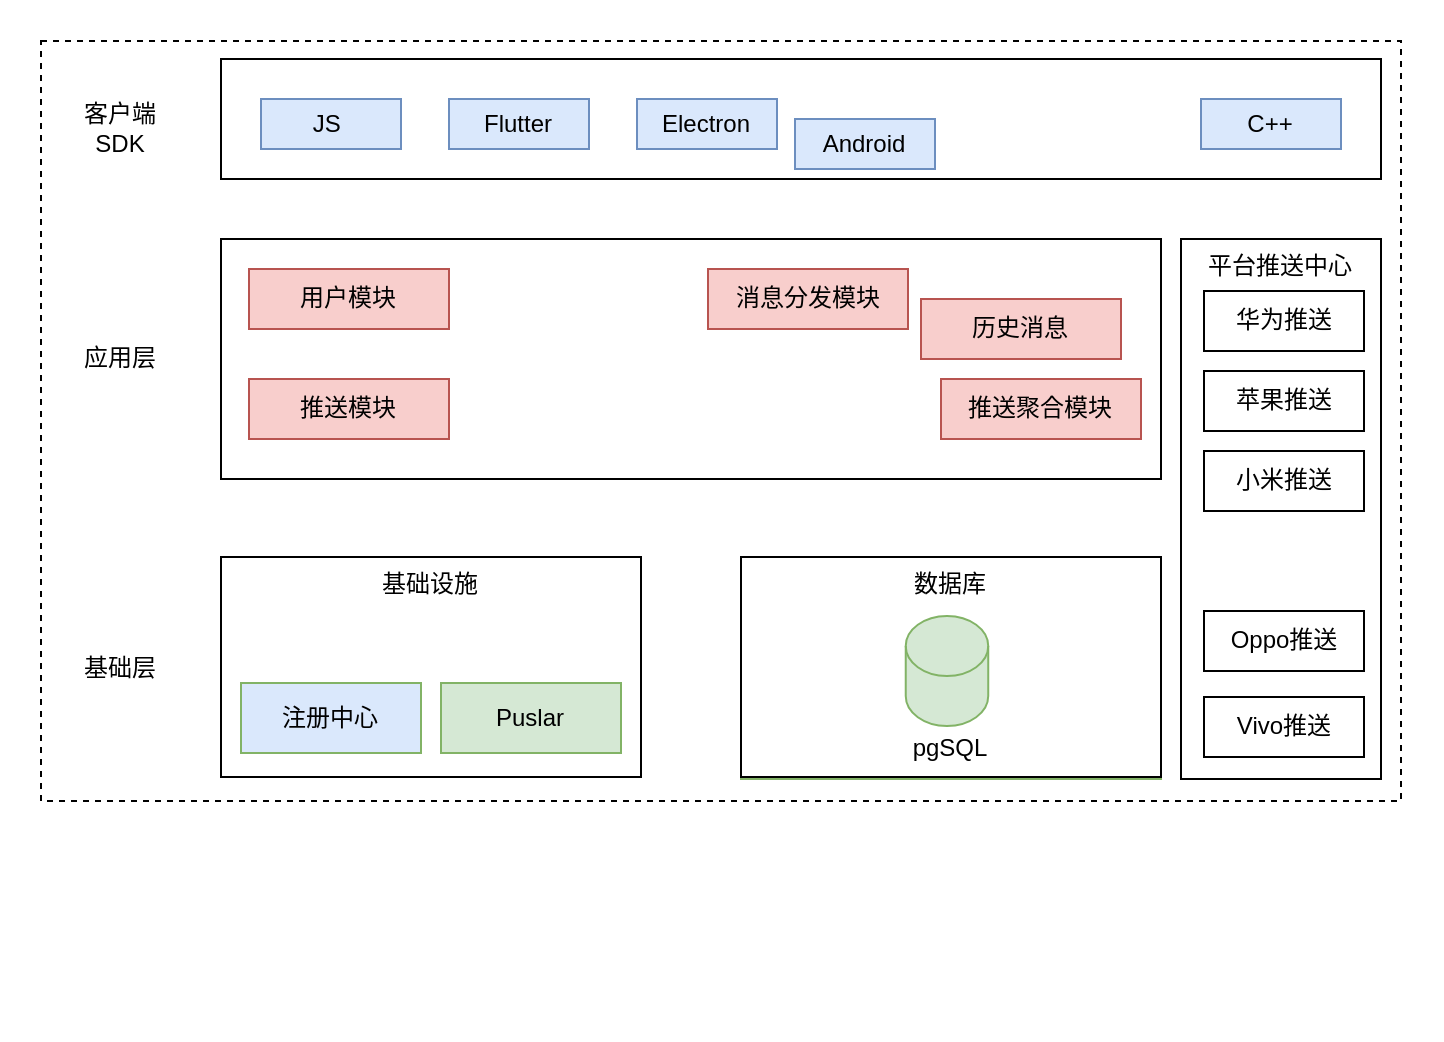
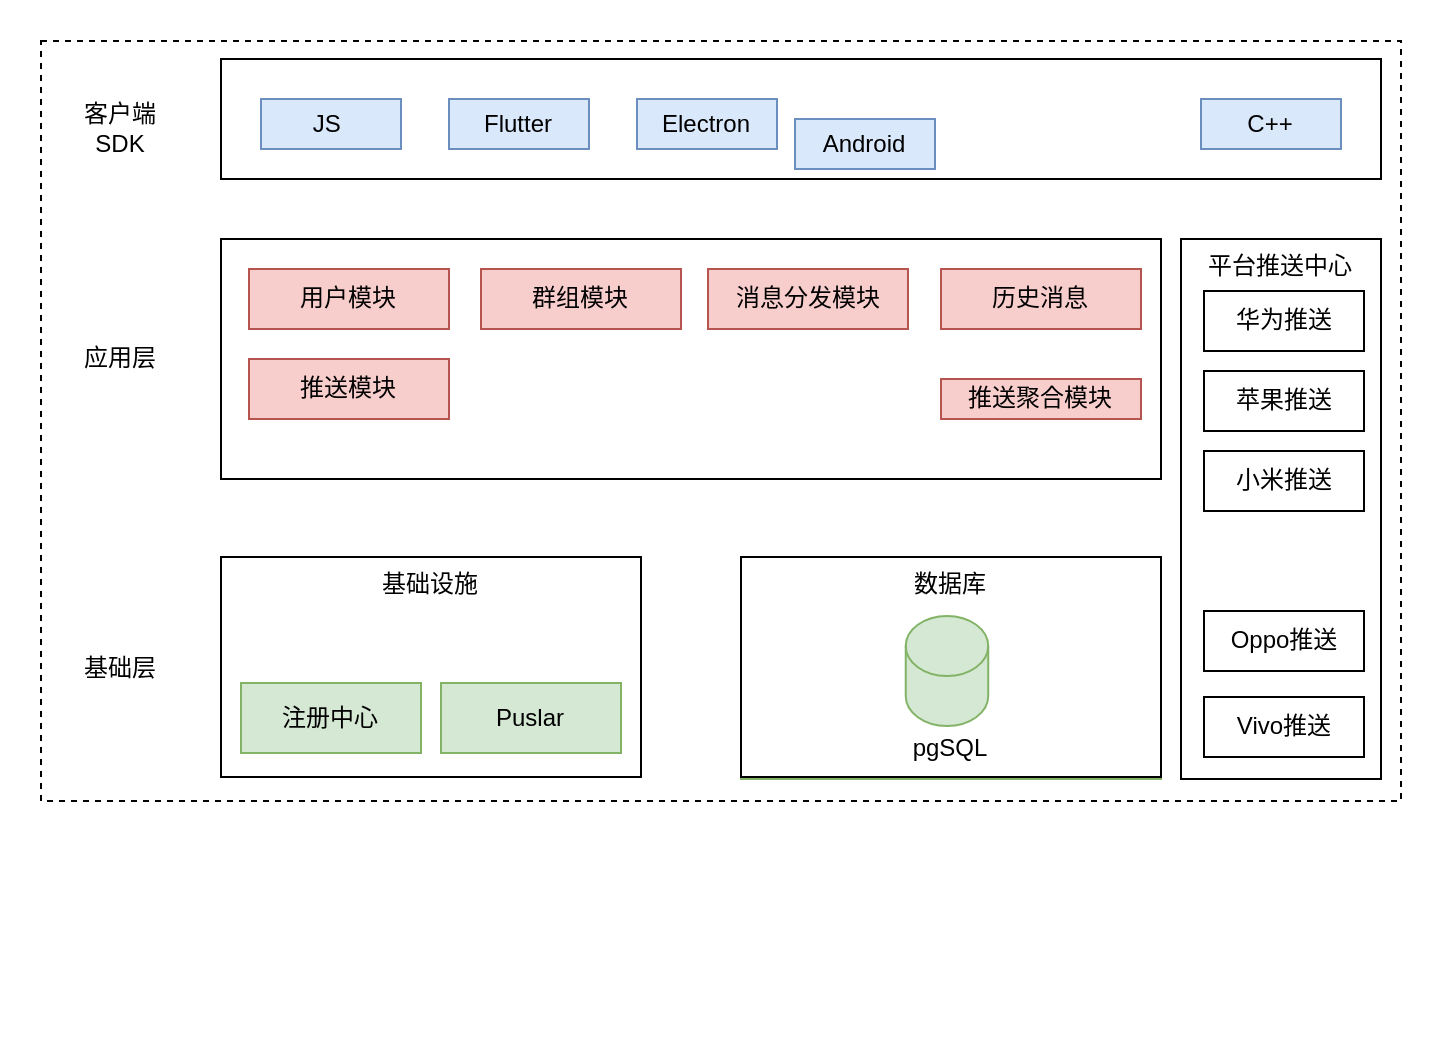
  <mxCell id="0" />
  <mxCell id="1" parent="0" />
  <mxCell id="2" value="" style="rounded=0;whiteSpace=wrap;html=1;dashed=1;" vertex="1" parent="1"><mxGeometry x="20" y="20" width="680" height="380" as="geometry" /></mxCell>
  <mxCell id="3" value="" style="rounded=0;whiteSpace=wrap;html=1;" parent="1" vertex="1"><mxGeometry x="110" y="29" width="580" height="60" as="geometry" /></mxCell>
  <mxCell id="4" value="客户端SDK" style="text;html=1;align=center;verticalAlign=middle;whiteSpace=wrap;rounded=0;" parent="1" vertex="1"><mxGeometry x="30" y="49" width="60" height="30" as="geometry" /></mxCell>
  <mxCell id="5" value="JS&amp;nbsp;" style="rounded=0;whiteSpace=wrap;html=1;fillColor=#dae8fc;strokeColor=#6c8ebf;" parent="1" vertex="1"><mxGeometry x="130" y="49" width="70" height="25" as="geometry" /></mxCell>
  <mxCell id="6" value="Flutter" style="rounded=0;whiteSpace=wrap;html=1;fillColor=#dae8fc;strokeColor=#6c8ebf;" parent="1" vertex="1"><mxGeometry x="224" y="49" width="70" height="25" as="geometry" /></mxCell>
  <mxCell id="7" value="Electron" style="rounded=0;whiteSpace=wrap;html=1;fillColor=#dae8fc;strokeColor=#6c8ebf;" parent="1" vertex="1"><mxGeometry x="318" y="49" width="70" height="25" as="geometry" /></mxCell>
  <mxCell id="8" value="Android" style="rounded=0;whiteSpace=wrap;html=1;fillColor=#dae8fc;strokeColor=#6c8ebf;" parent="1" vertex="1"><mxGeometry x="397" y="59" width="70" height="25" as="geometry" /></mxCell>
  <mxCell id="9" value="C++" style="rounded=0;whiteSpace=wrap;html=1;fillColor=#dae8fc;strokeColor=#6c8ebf;" parent="1" vertex="1"><mxGeometry x="600" y="49" width="70" height="25" as="geometry" /></mxCell>
  <mxCell id="10" value="应用层" style="text;html=1;align=center;verticalAlign=middle;whiteSpace=wrap;rounded=0;" parent="1" vertex="1"><mxGeometry x="30" y="164" width="60" height="30" as="geometry" /></mxCell>
  <mxCell id="11" value="" style="rounded=0;whiteSpace=wrap;html=1;verticalAlign=top;" parent="1" vertex="1"><mxGeometry x="110" y="119" width="470" height="120" as="geometry" /></mxCell>
  <mxCell id="12" value="用户模块" style="rounded=0;whiteSpace=wrap;html=1;fillColor=#f8cecc;strokeColor=#b85450;" parent="1" vertex="1"><mxGeometry x="124" y="134" width="100" height="30" as="geometry" /></mxCell>
+ <mxCell id="13" value="群组模块" style="rounded=0;whiteSpace=wrap;html=1;fillColor=#f8cecc;strokeColor=#b85450;" parent="1" vertex="1"><mxGeometry x="240" y="134" width="100" height="30" as="geometry" /></mxCell>
  <mxCell id="14" value="消息分发模块" style="rounded=0;whiteSpace=wrap;html=1;fillColor=#f8cecc;strokeColor=#b85450;" parent="1" vertex="1"><mxGeometry x="353.5" y="134" width="100" height="30" as="geometry" /></mxCell>
- <mxCell id="15" value="历史消息" style="rounded=0;whiteSpace=wrap;html=1;fillColor=#f8cecc;strokeColor=#b85450;" parent="1" vertex="1"><mxGeometry x="460" y="149" width="100" height="30" as="geometry" /></mxCell>
- <mxCell id="16" value="推送聚合模块" style="rounded=0;whiteSpace=wrap;html=1;fillColor=#f8cecc;strokeColor=#b85450;" parent="1" vertex="1"><mxGeometry x="470" y="189" width="100" height="30" as="geometry" /></mxCell>
+ <mxCell id="15" value="历史消息" style="rounded=0;whiteSpace=wrap;html=1;fillColor=#f8cecc;strokeColor=#b85450;" parent="1" vertex="1"><mxGeometry x="470" y="134" width="100" height="30" as="geometry" /></mxCell>
+ <mxCell id="16" value="推送聚合模块" style="rounded=0;whiteSpace=wrap;html=1;fillColor=#f8cecc;strokeColor=#b85450;" parent="1" vertex="1"><mxGeometry x="470" y="189" width="100" height="20" as="geometry" /></mxCell>
  <mxCell id="17" value="" style="group" parent="1" vertex="1" connectable="0"><mxGeometry x="590" y="119" width="100" height="380" as="geometry" /></mxCell>
  <mxCell id="18" value="平台推送中心" style="rounded=0;whiteSpace=wrap;html=1;verticalAlign=top;" parent="17" vertex="1"><mxGeometry width="100" height="270" as="geometry" /></mxCell>
  <mxCell id="19" value="华为推送" style="rounded=0;whiteSpace=wrap;html=1;" parent="17" vertex="1"><mxGeometry x="11.5" y="26" width="80" height="30" as="geometry" /></mxCell>
  <mxCell id="20" value="苹果推送" style="rounded=0;whiteSpace=wrap;html=1;" parent="17" vertex="1"><mxGeometry x="11.5" y="66" width="80" height="30" as="geometry" /></mxCell>
  <mxCell id="21" value="小米推送" style="rounded=0;whiteSpace=wrap;html=1;" parent="17" vertex="1"><mxGeometry x="11.5" y="106" width="80" height="30" as="geometry" /></mxCell>
  <mxCell id="22" value="Oppo推送" style="rounded=0;whiteSpace=wrap;html=1;" parent="17" vertex="1"><mxGeometry x="11.5" y="186" width="80" height="30" as="geometry" /></mxCell>
  <mxCell id="23" value="Vivo推送" style="rounded=0;whiteSpace=wrap;html=1;" parent="17" vertex="1"><mxGeometry x="11.5" y="229" width="80" height="30" as="geometry" /></mxCell>
  <mxCell id="24" value="" style="group;fillColor=#d5e8d4;strokeColor=#82b366;" vertex="1" connectable="0" parent="1"><mxGeometry x="110" y="278" width="210" height="110" as="geometry" /></mxCell>
  <mxCell id="25" value="基础设施" style="rounded=0;whiteSpace=wrap;html=1;verticalAlign=top;" parent="24" vertex="1"><mxGeometry width="210" height="110" as="geometry" /></mxCell>
- <mxCell id="26" value="注册中心" style="rounded=0;whiteSpace=wrap;html=1;fillColor=#dae8fc;strokeColor=#82b366;" parent="24" vertex="1"><mxGeometry x="10" y="63" width="90" height="35" as="geometry" /></mxCell>
+ <mxCell id="26" value="注册中心" style="rounded=0;whiteSpace=wrap;html=1;fillColor=#d5e8d4;strokeColor=#82b366;" parent="24" vertex="1"><mxGeometry x="10" y="63" width="90" height="35" as="geometry" /></mxCell>
  <mxCell id="27" value="Puslar" style="rounded=0;whiteSpace=wrap;html=1;fillColor=#d5e8d4;strokeColor=#82b366;" parent="24" vertex="1"><mxGeometry x="110" y="63" width="90" height="35" as="geometry" /></mxCell>
- <mxCell id="28" value="推送模块" style="rounded=0;whiteSpace=wrap;html=1;fillColor=#f8cecc;strokeColor=#b85450;" vertex="1" parent="1"><mxGeometry x="124" y="189" width="100" height="30" as="geometry" /></mxCell>
+ <mxCell id="28" value="推送模块" style="rounded=0;whiteSpace=wrap;html=1;fillColor=#f8cecc;strokeColor=#b85450;" vertex="1" parent="1"><mxGeometry x="124" y="179" width="100" height="30" as="geometry" /></mxCell>
  <mxCell id="29" value="" style="group;fillColor=#d5e8d4;strokeColor=#82b366;" vertex="1" connectable="0" parent="1"><mxGeometry x="370" y="278" width="210" height="111" as="geometry" /></mxCell>
  <mxCell id="30" value="数据库" style="rounded=0;whiteSpace=wrap;html=1;verticalAlign=top;" vertex="1" parent="29"><mxGeometry width="210" height="110" as="geometry" /></mxCell>
  <mxCell id="31" value="" style="shape=cylinder3;whiteSpace=wrap;html=1;boundedLbl=1;backgroundOutline=1;size=15;fillColor=#d5e8d4;strokeColor=#82b366;" vertex="1" parent="29"><mxGeometry x="82.37" y="29.5" width="41.25" height="55" as="geometry" /></mxCell>
  <mxCell id="32" value="pgSQL" style="text;html=1;align=center;verticalAlign=middle;whiteSpace=wrap;rounded=0;" vertex="1" parent="29"><mxGeometry x="75" y="86" width="60" height="20" as="geometry" /></mxCell>
  <mxCell id="33" value="基础层" style="text;html=1;align=center;verticalAlign=middle;whiteSpace=wrap;rounded=0;" vertex="1" parent="1"><mxGeometry x="30" y="318.5" width="60" height="30" as="geometry" /></mxCell>
